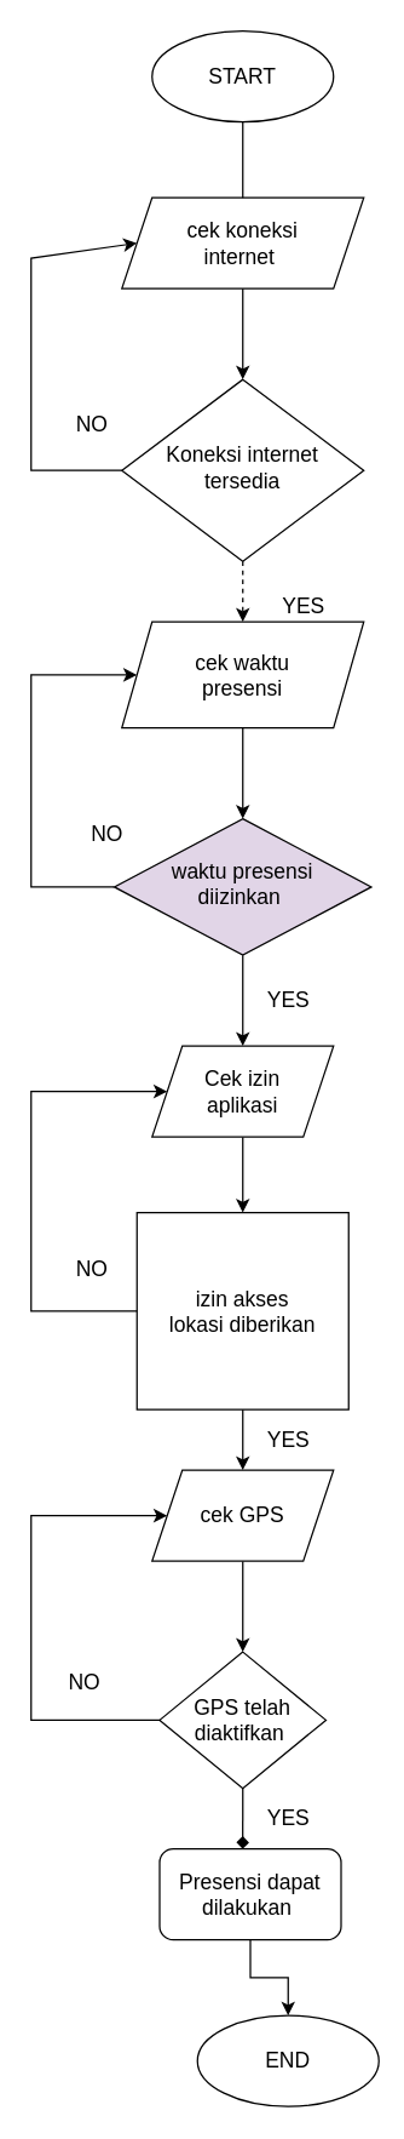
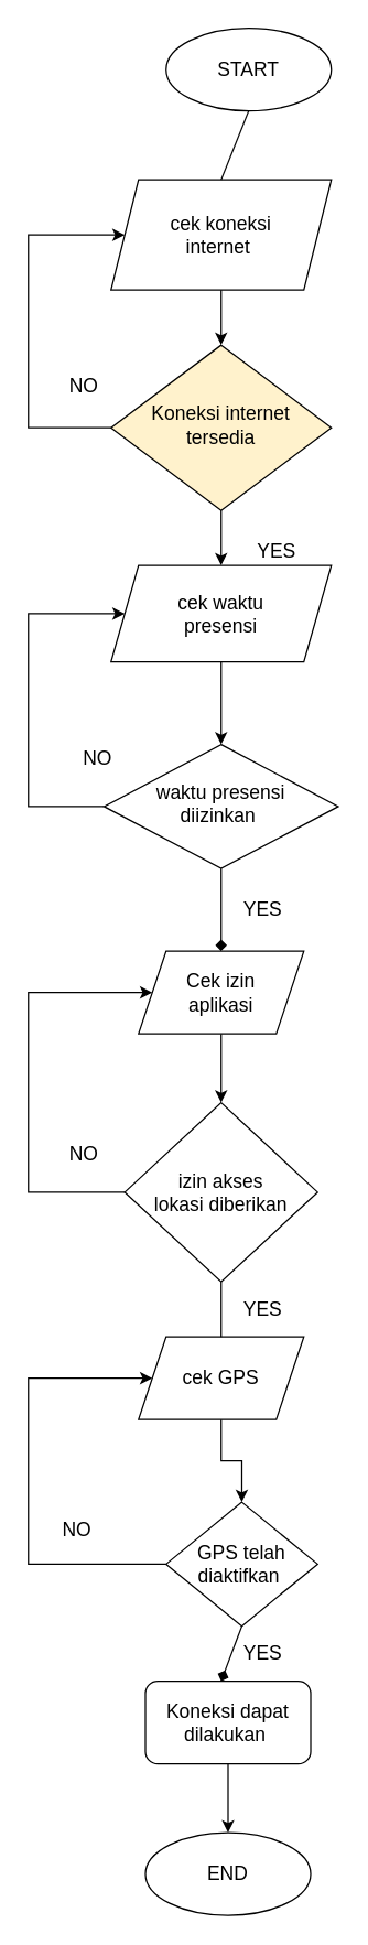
  <mxCell id="0" />
  <mxCell id="1" parent="0" />
- <mxCell id="2" value="&lt;span style=&quot;font-size: 14px;&quot;&gt;Koneksi internet tersedia&lt;/span&gt;" style="rhombus;whiteSpace=wrap;html=1;shadow=0;fontFamily=Helvetica;fontSize=12;align=center;strokeWidth=1;spacing=6;spacingTop=-4;" parent="1" vertex="1"><mxGeometry x="80" y="250" width="160" height="120" as="geometry" /></mxCell>
- <mxCell id="3" value="&lt;font style=&quot;font-size: 14px;&quot;&gt;START&lt;/font&gt;" style="ellipse;whiteSpace=wrap;html=1;rounded=1;glass=0;strokeWidth=1;shadow=0;" parent="1" vertex="1"><mxGeometry x="100" y="20" width="120" height="60" as="geometry" /></mxCell>
- <mxCell id="4" value="cek koneksi &lt;br&gt;internet&amp;nbsp;" style="shape=parallelogram;perimeter=parallelogramPerimeter;whiteSpace=wrap;html=1;fixedSize=1;fontSize=14;" parent="1" vertex="1"><mxGeometry x="80" y="130" width="160" height="60" as="geometry" /></mxCell>
+ <mxCell id="2" value="&lt;span style=&quot;font-size: 14px;&quot;&gt;Koneksi internet tersedia&lt;/span&gt;" style="rhombus;whiteSpace=wrap;html=1;shadow=0;fontFamily=Helvetica;fontSize=12;align=center;strokeWidth=1;spacing=6;spacingTop=-4;fillColor=#fff2cc;" parent="1" vertex="1"><mxGeometry x="80" y="250" width="160" height="120" as="geometry" /></mxCell>
+ <mxCell id="3" value="&lt;font style=&quot;font-size: 14px;&quot;&gt;START&lt;/font&gt;" style="ellipse;whiteSpace=wrap;html=1;rounded=1;glass=0;strokeWidth=1;shadow=0;" parent="1" vertex="1"><mxGeometry x="120" y="20" width="120" height="60" as="geometry" /></mxCell>
+ <mxCell id="4" value="cek koneksi &lt;br&gt;internet&amp;nbsp;" style="shape=parallelogram;perimeter=parallelogramPerimeter;whiteSpace=wrap;html=1;fixedSize=1;fontSize=14;" parent="1" vertex="1"><mxGeometry x="80" y="130" width="160" height="80" as="geometry" /></mxCell>
  <mxCell id="5" value="" style="endArrow=none;html=1;rounded=0;fontSize=14;exitX=0.5;exitY=1;exitDx=0;exitDy=0;entryX=0.5;entryY=0;entryDx=0;entryDy=0;" parent="1" source="3" target="4" edge="1"><mxGeometry width="50" height="50" relative="1" as="geometry"><mxPoint x="280" y="200" as="sourcePoint" /><mxPoint x="330" y="150" as="targetPoint" /></mxGeometry></mxCell>
  <mxCell id="6" value="" style="endArrow=classic;html=1;rounded=0;fontSize=14;exitX=0;exitY=0.5;exitDx=0;exitDy=0;entryX=0;entryY=0.5;entryDx=0;entryDy=0;" parent="1" source="2" target="4" edge="1"><mxGeometry width="50" height="50" relative="1" as="geometry"><mxPoint x="290" y="210" as="sourcePoint" /><mxPoint x="340" y="160" as="targetPoint" /><Array as="points"><mxPoint x="20" y="310" /><mxPoint x="20" y="170" /></Array></mxGeometry></mxCell>
  <mxCell id="7" value="NO" style="text;html=1;align=center;verticalAlign=middle;resizable=0;points=[];autosize=1;strokeColor=none;fillColor=none;fontSize=14;" parent="1" vertex="1"><mxGeometry x="40" y="270" width="40" height="20" as="geometry" /></mxCell>
  <mxCell id="8" value="" style="endArrow=classic;html=1;rounded=0;fontSize=14;exitX=0.5;exitY=1;exitDx=0;exitDy=0;entryX=0.5;entryY=0;entryDx=0;entryDy=0;" parent="1" source="4" target="2" edge="1"><mxGeometry width="50" height="50" relative="1" as="geometry"><mxPoint x="180" y="260" as="sourcePoint" /><mxPoint x="230" y="210" as="targetPoint" /></mxGeometry></mxCell>
  <mxCell id="9" value="YES" style="text;html=1;align=center;verticalAlign=middle;resizable=0;points=[];autosize=1;strokeColor=none;fillColor=none;fontSize=14;" parent="1" vertex="1"><mxGeometry x="180" y="390" width="40" height="20" as="geometry" /></mxCell>
- <mxCell id="10" value="&lt;span style=&quot;font-size: 14px;&quot;&gt;waktu presensi &lt;br&gt;diizinkan&amp;nbsp;&lt;/span&gt;" style="rhombus;whiteSpace=wrap;html=1;shadow=0;strokeWidth=1;spacing=6;spacingTop=-4;fillColor=#e1d5e7;" parent="1" vertex="1"><mxGeometry x="75" y="540" width="170" height="90" as="geometry" /></mxCell>
- <mxCell id="11" value="" style="endArrow=classic;html=1;rounded=0;fontSize=14;exitX=0.5;exitY=1;exitDx=0;exitDy=0;entryX=0.5;entryY=0;entryDx=0;entryDy=0;" parent="1" source="10" target="16" edge="1"><mxGeometry width="50" height="50" relative="1" as="geometry"><mxPoint x="290" y="530" as="sourcePoint" /><mxPoint x="160" y="700" as="targetPoint" /></mxGeometry></mxCell>
+ <mxCell id="10" value="&lt;span style=&quot;font-size: 14px;&quot;&gt;waktu presensi &lt;br&gt;diizinkan&amp;nbsp;&lt;/span&gt;" style="rhombus;whiteSpace=wrap;html=1;shadow=0;strokeWidth=1;spacing=6;spacingTop=-4;" parent="1" vertex="1"><mxGeometry x="75" y="540" width="170" height="90" as="geometry" /></mxCell>
+ <mxCell id="11" value="" style="endArrow=diamond;html=1;rounded=0;fontSize=14;exitX=0.5;exitY=1;exitDx=0;exitDy=0;entryX=0.5;entryY=0;entryDx=0;entryDy=0;" parent="1" source="10" target="16" edge="1"><mxGeometry width="50" height="50" relative="1" as="geometry"><mxPoint x="290" y="530" as="sourcePoint" /><mxPoint x="160" y="700" as="targetPoint" /></mxGeometry></mxCell>
  <mxCell id="12" value="cek waktu &lt;br&gt;presensi" style="shape=parallelogram;perimeter=parallelogramPerimeter;whiteSpace=wrap;html=1;fixedSize=1;fontSize=14;" vertex="1" parent="1"><mxGeometry x="80" y="410" width="160" height="70" as="geometry" /></mxCell>
- <mxCell id="13" value="" style="endArrow=classic;html=1;rounded=0;fontSize=14;exitX=0.5;exitY=1;exitDx=0;exitDy=0;entryX=0.5;entryY=0;entryDx=0;entryDy=0;dashed=1;" edge="1" parent="1" source="2" target="12"><mxGeometry width="50" height="50" relative="1" as="geometry"><mxPoint x="230" y="380" as="sourcePoint" /><mxPoint x="280" y="330" as="targetPoint" /></mxGeometry></mxCell>
+ <mxCell id="13" value="" style="endArrow=classic;html=1;rounded=0;fontSize=14;exitX=0.5;exitY=1;exitDx=0;exitDy=0;entryX=0.5;entryY=0;entryDx=0;entryDy=0;" edge="1" parent="1" source="2" target="12"><mxGeometry width="50" height="50" relative="1" as="geometry"><mxPoint x="230" y="380" as="sourcePoint" /><mxPoint x="280" y="330" as="targetPoint" /></mxGeometry></mxCell>
  <mxCell id="14" value="" style="endArrow=classic;html=1;rounded=0;fontSize=14;exitX=0.5;exitY=1;exitDx=0;exitDy=0;entryX=0.5;entryY=0;entryDx=0;entryDy=0;" edge="1" parent="1" source="12" target="10"><mxGeometry width="50" height="50" relative="1" as="geometry"><mxPoint x="230" y="600" as="sourcePoint" /><mxPoint x="280" y="550" as="targetPoint" /></mxGeometry></mxCell>
  <mxCell id="15" value="" style="edgeStyle=orthogonalEdgeStyle;rounded=0;orthogonalLoop=1;jettySize=auto;html=1;fontSize=14;" edge="1" parent="1" source="16" target="17"><mxGeometry relative="1" as="geometry" /></mxCell>
  <mxCell id="16" value="Cek izin &lt;br&gt;aplikasi" style="shape=parallelogram;perimeter=parallelogramPerimeter;whiteSpace=wrap;html=1;fixedSize=1;fontSize=14;" vertex="1" parent="1"><mxGeometry x="100" y="690" width="120" height="60" as="geometry" /></mxCell>
- <mxCell id="17" value="izin akses &lt;br&gt;lokasi diberikan" style="whiteSpace=wrap;html=1;fontSize=14;rounded=0;" vertex="1" parent="1"><mxGeometry x="90" y="800" width="140" height="130" as="geometry" /></mxCell>
+ <mxCell id="17" value="izin akses &lt;br&gt;lokasi diberikan" style="rhombus;whiteSpace=wrap;html=1;fontSize=14;" vertex="1" parent="1"><mxGeometry x="90" y="800" width="140" height="130" as="geometry" /></mxCell>
  <mxCell id="18" value="YES" style="text;html=1;align=center;verticalAlign=middle;resizable=0;points=[];autosize=1;strokeColor=none;fillColor=none;fontSize=14;" vertex="1" parent="1"><mxGeometry x="170" y="650" width="40" height="20" as="geometry" /></mxCell>
  <mxCell id="19" value="" style="edgeStyle=orthogonalEdgeStyle;rounded=0;orthogonalLoop=1;jettySize=auto;html=1;fontSize=14;" edge="1" parent="1" source="20" target="22"><mxGeometry relative="1" as="geometry" /></mxCell>
  <mxCell id="20" value="cek&amp;nbsp;GPS" style="shape=parallelogram;perimeter=parallelogramPerimeter;whiteSpace=wrap;html=1;fixedSize=1;fontSize=14;" vertex="1" parent="1"><mxGeometry x="100" y="970" width="120" height="60" as="geometry" /></mxCell>
- <mxCell id="21" value="" style="endArrow=classic;html=1;rounded=0;fontSize=14;exitX=0.5;exitY=1;exitDx=0;exitDy=0;entryX=0.5;entryY=0;entryDx=0;entryDy=0;" edge="1" parent="1" source="17" target="20"><mxGeometry width="50" height="50" relative="1" as="geometry"><mxPoint x="160" y="950" as="sourcePoint" /><mxPoint x="210" y="900" as="targetPoint" /></mxGeometry></mxCell>
- <mxCell id="22" value="GPS telah diaktifkan&amp;nbsp;" style="rhombus;whiteSpace=wrap;html=1;fontSize=14;" vertex="1" parent="1"><mxGeometry x="105" y="1090" width="110" height="90" as="geometry" /></mxCell>
+ <mxCell id="21" value="" style="endArrow=none;html=1;rounded=0;fontSize=14;exitX=0.5;exitY=1;exitDx=0;exitDy=0;entryX=0.5;entryY=0;entryDx=0;entryDy=0;" edge="1" parent="1" source="17" target="20"><mxGeometry width="50" height="50" relative="1" as="geometry"><mxPoint x="160" y="950" as="sourcePoint" /><mxPoint x="210" y="900" as="targetPoint" /></mxGeometry></mxCell>
+ <mxCell id="22" value="GPS telah diaktifkan&amp;nbsp;" style="rhombus;whiteSpace=wrap;html=1;fontSize=14;" vertex="1" parent="1"><mxGeometry x="120" y="1090" width="110" height="90" as="geometry" /></mxCell>
  <mxCell id="23" value="" style="edgeStyle=orthogonalEdgeStyle;rounded=0;orthogonalLoop=1;jettySize=auto;html=1;fontSize=14;" edge="1" parent="1" source="24" target="25"><mxGeometry relative="1" as="geometry" /></mxCell>
- <mxCell id="24" value="Presensi dapat dilakukan&amp;nbsp;" style="rounded=1;whiteSpace=wrap;html=1;fontSize=14;" vertex="1" parent="1"><mxGeometry x="105" y="1220" width="120" height="60" as="geometry" /></mxCell>
- <mxCell id="25" value="END" style="ellipse;whiteSpace=wrap;html=1;fontSize=14;rounded=1;" vertex="1" parent="1"><mxGeometry x="130" y="1330" width="120" height="60" as="geometry" /></mxCell>
+ <mxCell id="24" value="Koneksi dapat dilakukan&amp;nbsp;" style="rounded=1;whiteSpace=wrap;html=1;fontSize=14;" vertex="1" parent="1"><mxGeometry x="105" y="1220" width="120" height="60" as="geometry" /></mxCell>
+ <mxCell id="25" value="END" style="ellipse;whiteSpace=wrap;html=1;fontSize=14;rounded=1;" vertex="1" parent="1"><mxGeometry x="105" y="1330" width="120" height="60" as="geometry" /></mxCell>
  <mxCell id="26" value="" style="endArrow=diamond;html=1;rounded=0;fontSize=14;exitX=0.5;exitY=1;exitDx=0;exitDy=0;entryX=0.458;entryY=0;entryDx=0;entryDy=0;entryPerimeter=0;" edge="1" parent="1" source="22" target="24"><mxGeometry width="50" height="50" relative="1" as="geometry"><mxPoint x="220" y="1260" as="sourcePoint" /><mxPoint x="270" y="1210" as="targetPoint" /></mxGeometry></mxCell>
  <mxCell id="27" value="" style="endArrow=classic;html=1;rounded=0;fontSize=14;exitX=0;exitY=0.5;exitDx=0;exitDy=0;entryX=0;entryY=0.5;entryDx=0;entryDy=0;" edge="1" parent="1" source="10" target="12"><mxGeometry width="50" height="50" relative="1" as="geometry"><mxPoint x="170" y="480" as="sourcePoint" /><mxPoint x="220" y="430" as="targetPoint" /><Array as="points"><mxPoint x="20" y="585" /><mxPoint x="20" y="445" /></Array></mxGeometry></mxCell>
  <mxCell id="28" value="NO" style="text;html=1;align=center;verticalAlign=middle;resizable=0;points=[];autosize=1;strokeColor=none;fillColor=none;fontSize=14;" vertex="1" parent="1"><mxGeometry x="50" y="540" width="40" height="20" as="geometry" /></mxCell>
  <mxCell id="29" value="YES" style="text;html=1;align=center;verticalAlign=middle;resizable=0;points=[];autosize=1;strokeColor=none;fillColor=none;fontSize=14;" vertex="1" parent="1"><mxGeometry x="170" y="940" width="40" height="20" as="geometry" /></mxCell>
  <mxCell id="30" value="" style="endArrow=classic;html=1;rounded=0;fontSize=14;entryX=0;entryY=0.5;entryDx=0;entryDy=0;exitX=0;exitY=0.5;exitDx=0;exitDy=0;" edge="1" parent="1" source="17" target="16"><mxGeometry width="50" height="50" relative="1" as="geometry"><mxPoint x="170" y="850" as="sourcePoint" /><mxPoint x="220" y="800" as="targetPoint" /><Array as="points"><mxPoint x="20" y="865" /><mxPoint x="20" y="720" /></Array></mxGeometry></mxCell>
  <mxCell id="31" value="NO" style="text;html=1;align=center;verticalAlign=middle;resizable=0;points=[];autosize=1;strokeColor=none;fillColor=none;fontSize=14;" vertex="1" parent="1"><mxGeometry x="40" y="827" width="40" height="20" as="geometry" /></mxCell>
  <mxCell id="32" value="YES" style="text;html=1;align=center;verticalAlign=middle;resizable=0;points=[];autosize=1;strokeColor=none;fillColor=none;fontSize=14;" vertex="1" parent="1"><mxGeometry x="170" y="1190" width="40" height="20" as="geometry" /></mxCell>
  <mxCell id="33" value="" style="endArrow=classic;html=1;rounded=0;fontSize=14;entryX=0;entryY=0.5;entryDx=0;entryDy=0;exitX=0;exitY=0.5;exitDx=0;exitDy=0;" edge="1" parent="1" source="22" target="20"><mxGeometry width="50" height="50" relative="1" as="geometry"><mxPoint x="170" y="1110" as="sourcePoint" /><mxPoint x="220" y="1060" as="targetPoint" /><Array as="points"><mxPoint x="20" y="1135" /><mxPoint x="20" y="1000" /></Array></mxGeometry></mxCell>
  <mxCell id="34" value="NO" style="text;html=1;align=center;verticalAlign=middle;resizable=0;points=[];autosize=1;strokeColor=none;fillColor=none;fontSize=14;" vertex="1" parent="1"><mxGeometry x="35" y="1100" width="40" height="20" as="geometry" /></mxCell>
